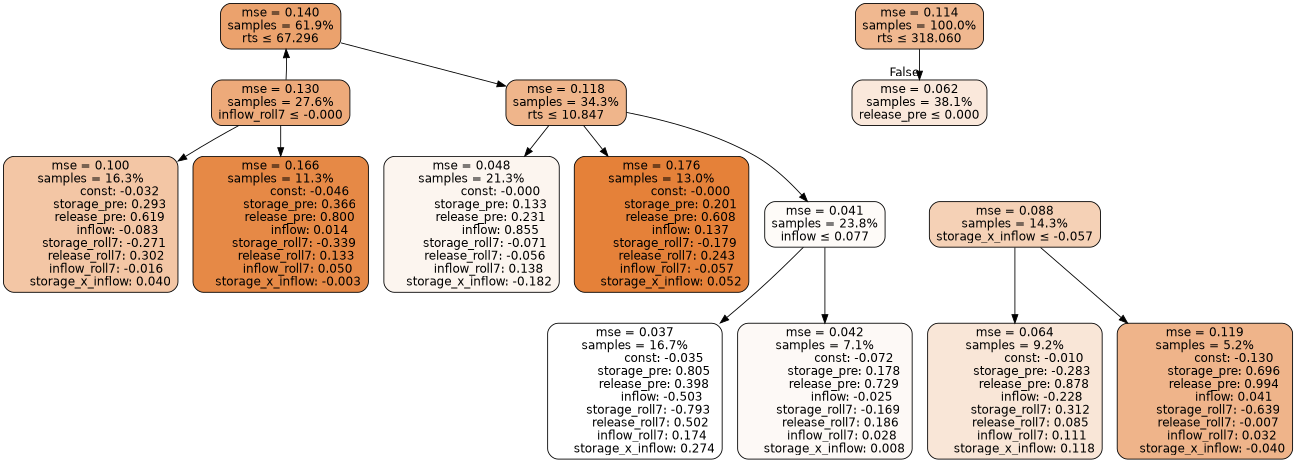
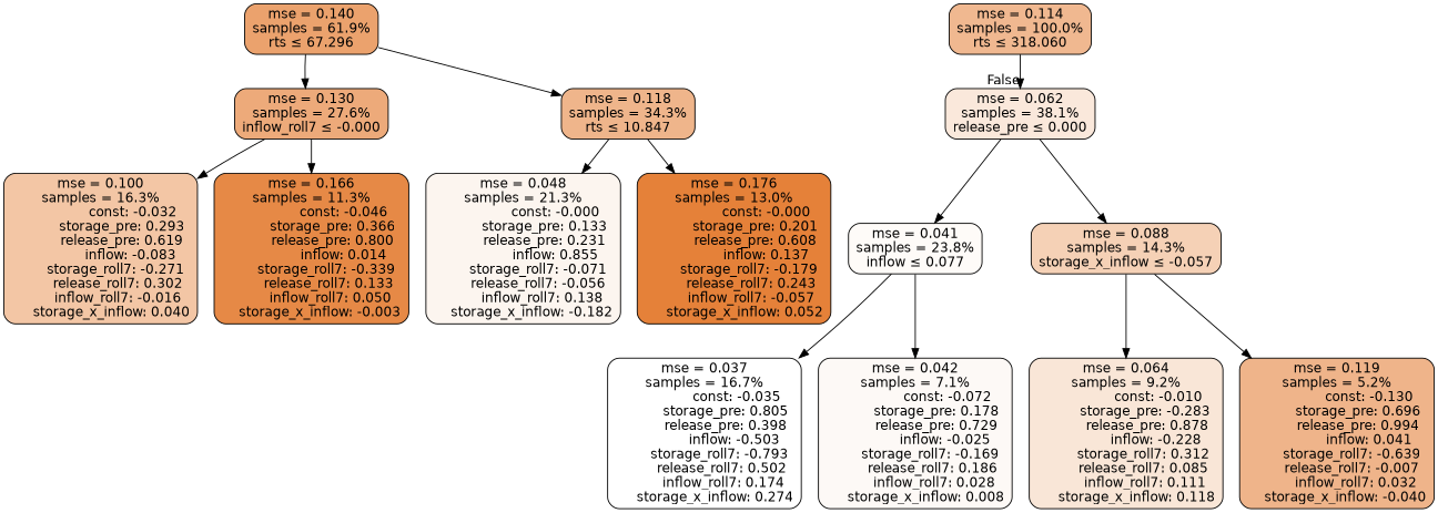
  digraph {
    node [color=black fontname=helvetica shape=rectangle style="filled, rounded"]
    edge [fontname=helvetica]
    n1 [fillcolor="#f0b890" label="mse = 0.114\nsamples = 100.0%\nrts &le; 318.060"]
    n2 [fillcolor="#fae8db" label="mse = 0.062\nsamples = 38.1%\nrelease_pre &le; 0.000"]
    n3 [fillcolor="#eba26d" label="mse = 0.140\nsamples = 61.9%\nrts &le; 67.296"]
    n4 [fillcolor="#efb58b" label="mse = 0.118\nsamples = 34.3%\nrts &le; 10.847"]
    n5 [fillcolor="#edaa7a" label="mse = 0.130\nsamples = 27.6%\ninflow_roll7 &le; -0.000"]
    n6 [fillcolor="#fefbf8" label="mse = 0.041\nsamples = 23.8%\ninflow &le; 0.077"]
    n7 [fillcolor="#f5d1b6" label="mse = 0.088\nsamples = 14.3%\nstorage_x_inflow &le; -0.057"]
    n8 [fillcolor="#fcf5ef" label="mse = 0.048\nsamples = 21.3%\n               const: -0.000\n          storage_pre: 0.133\n          release_pre: 0.231\n               inflow: 0.855\n       storage_roll7: -0.071\n       release_roll7: -0.056\n         inflow_roll7: 0.138\n    storage_x_inflow: -0.182"]
    n9 [fillcolor="#e58139" label="mse = 0.176\nsamples = 13.0%\n               const: -0.000\n          storage_pre: 0.201\n          release_pre: 0.608\n               inflow: 0.137\n       storage_roll7: -0.179\n        release_roll7: 0.243\n        inflow_roll7: -0.057\n     storage_x_inflow: 0.052"]
    n10 [fillcolor="#f3c6a5" label="mse = 0.100\nsamples = 16.3%\n               const: -0.032\n          storage_pre: 0.293\n          release_pre: 0.619\n              inflow: -0.083\n       storage_roll7: -0.271\n        release_roll7: 0.302\n        inflow_roll7: -0.016\n     storage_x_inflow: 0.040"]
    n11 [fillcolor="#e68946" label="mse = 0.166\nsamples = 11.3%\n               const: -0.046\n          storage_pre: 0.366\n          release_pre: 0.800\n               inflow: 0.014\n       storage_roll7: -0.339\n        release_roll7: 0.133\n         inflow_roll7: 0.050\n    storage_x_inflow: -0.003"]
    n12 [fillcolor="#ffffff" label="mse = 0.037\nsamples = 16.7%\n               const: -0.035\n          storage_pre: 0.805\n          release_pre: 0.398\n              inflow: -0.503\n       storage_roll7: -0.793\n        release_roll7: 0.502\n         inflow_roll7: 0.174\n     storage_x_inflow: 0.274"]
    n13 [fillcolor="#fdf9f6" label="mse = 0.042\nsamples = 7.1%\n               const: -0.072\n          storage_pre: 0.178\n          release_pre: 0.729\n              inflow: -0.025\n       storage_roll7: -0.169\n        release_roll7: 0.186\n         inflow_roll7: 0.028\n     storage_x_inflow: 0.008"]
    n14 [fillcolor="#f9e6d7" label="mse = 0.064\nsamples = 9.2%\n               const: -0.010\n         storage_pre: -0.283\n          release_pre: 0.878\n              inflow: -0.228\n        storage_roll7: 0.312\n        release_roll7: 0.085\n         inflow_roll7: 0.111\n     storage_x_inflow: 0.118"]
    n15 [fillcolor="#efb48a" label="mse = 0.119\nsamples = 5.2%\n               const: -0.130\n          storage_pre: 0.696\n          release_pre: 0.994\n               inflow: 0.041\n       storage_roll7: -0.639\n       release_roll7: -0.007\n         inflow_roll7: 0.032\n    storage_x_inflow: -0.040"]
    n1 -> n2 [headlabel=False labelangle=-45 labeldistance=2.5]
-   n4 -> n6
+   n2 -> n6
+   n2 -> n7
    n3 -> n4
-   n5 -> n3
+   n3 -> n5
    n4 -> n8
    n4 -> n9
    n5 -> n10
    n5 -> n11
    n6 -> n12
    n6 -> n13
    n7 -> n14
    n7 -> n15
  }
